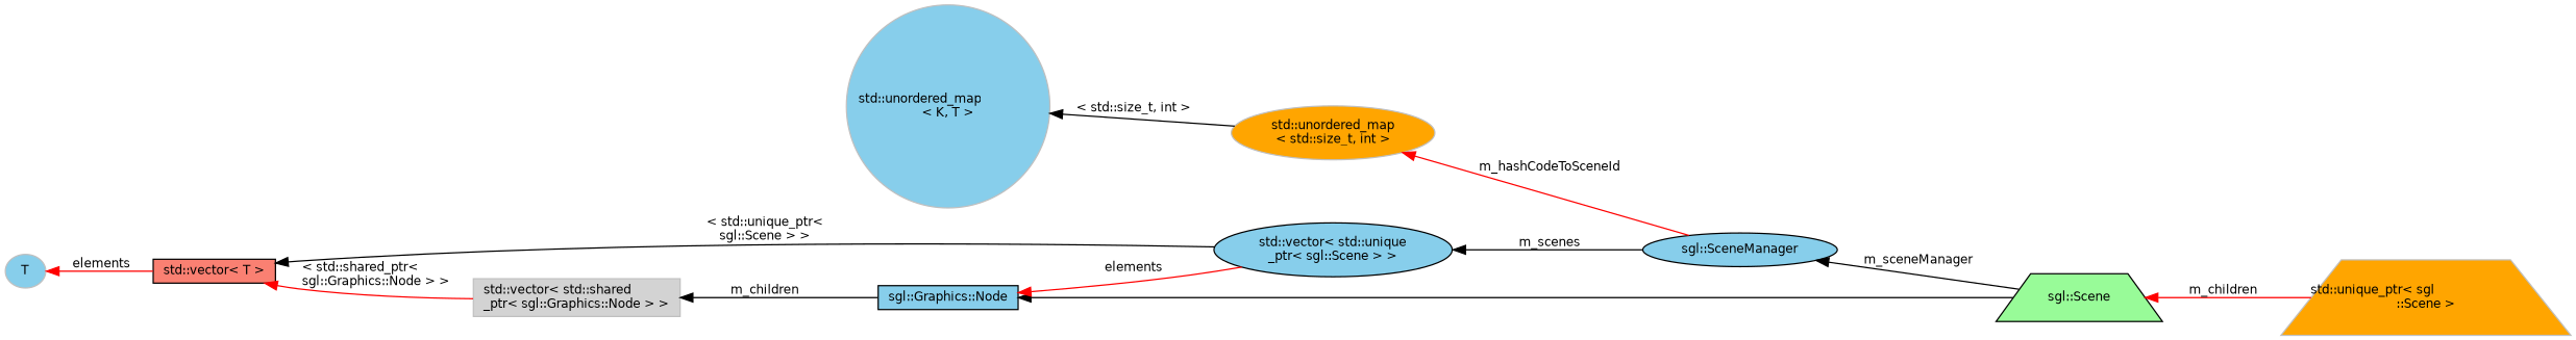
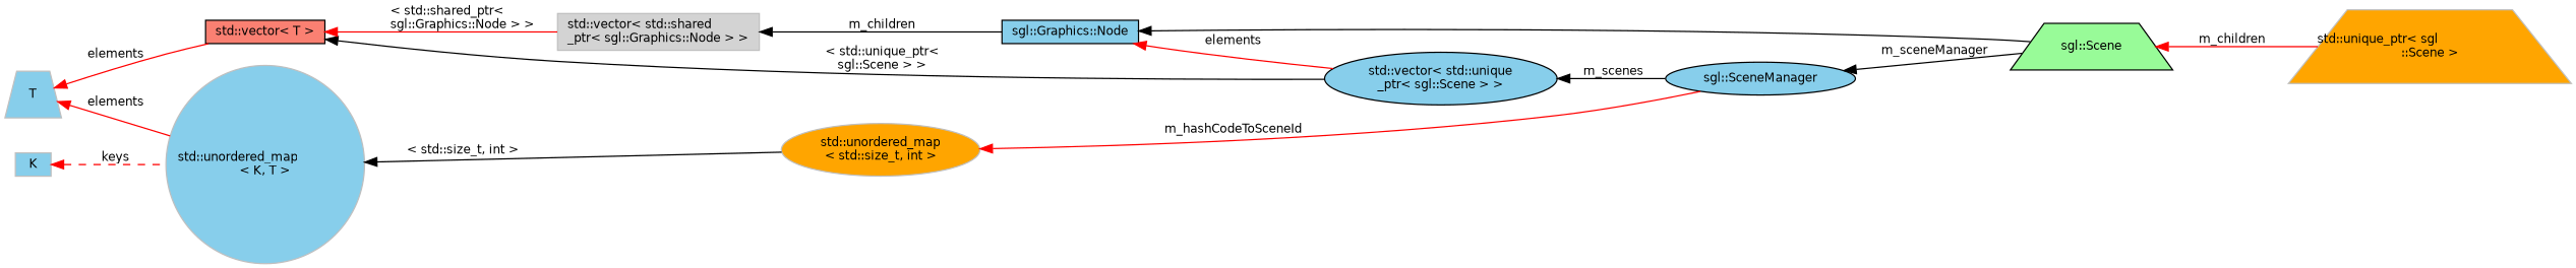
  digraph {
    rankdir=LR
    node [color=grey75 fillcolor=skyblue fontname=Helvetica fontsize=10 shape=box style=filled]
    edge [color=red dir=back fontname=Helvetica fontsize=10 labelfontname=Helvetica labelfontsize=10 style=solid]
    n1 [color=black fillcolor=palegreen fontcolor=black height=0.2 label="sgl::Scene" shape=trapezium width=0.4]
    n2 [fillcolor=orange height=0.2 label="std::unique_ptr\< sgl\l::Scene \>" shape=trapezium width=0.4]
    n3 [color=black height=0.2 label="sgl::Graphics::Node" width=0.4]
    n4 [color=black height=0.2 label="std::vector\< std::unique\l_ptr\< sgl::Scene \> \>" shape=ellipse width=0.4]
    n5 [fillcolor=lightgrey height=0.2 label="std::vector\< std::shared\l_ptr\< sgl::Graphics::Node \> \>" width=0.4]
    n6 [color=black fillcolor=salmon height=0.2 label="std::vector\< T \>" width=0.4]
    n7 [color=black height=0.2 label="sgl::SceneManager" shape=ellipse width=0.4]
-   n8 [height=0.2 label=T shape=ellipse width=0.4]
+   n8 [height=0.2 label=T shape=trapezium width=0.4]
    n9 [height=0.2 label="std::unordered_map\l\< K, T \>" shape=circle width=0.4]
    n10 [fillcolor=orange height=0.2 label="std::unordered_map\l\< std::size_t, int \>" shape=ellipse width=0.4]
+   n11 [height=0.2 label=K width=0.4]
    n1 -> n2 [label=" m_children"]
    n3 -> n1 [color=black]
    n3 -> n4 [label=" elements"]
    n4 -> n7 [color=black label=" m_scenes"]
    n5 -> n3 [color=black label=" m_children"]
    n6 -> n4 [color=black label=" \< std::unique_ptr\<\l sgl::Scene \> \>"]
    n6 -> n5 [label=" \< std::shared_ptr\<\l sgl::Graphics::Node \> \>"]
    n7 -> n1 [color=black label=" m_sceneManager"]
    n8 -> n6 [label=" elements"]
+   n8 -> n9 [label=" elements"]
    n9 -> n10 [color=black label=" \< std::size_t, int \>"]
    n10 -> n7 [label=" m_hashCodeToSceneId"]
+   n11 -> n9 [label=" keys" style=dashed]
  }
